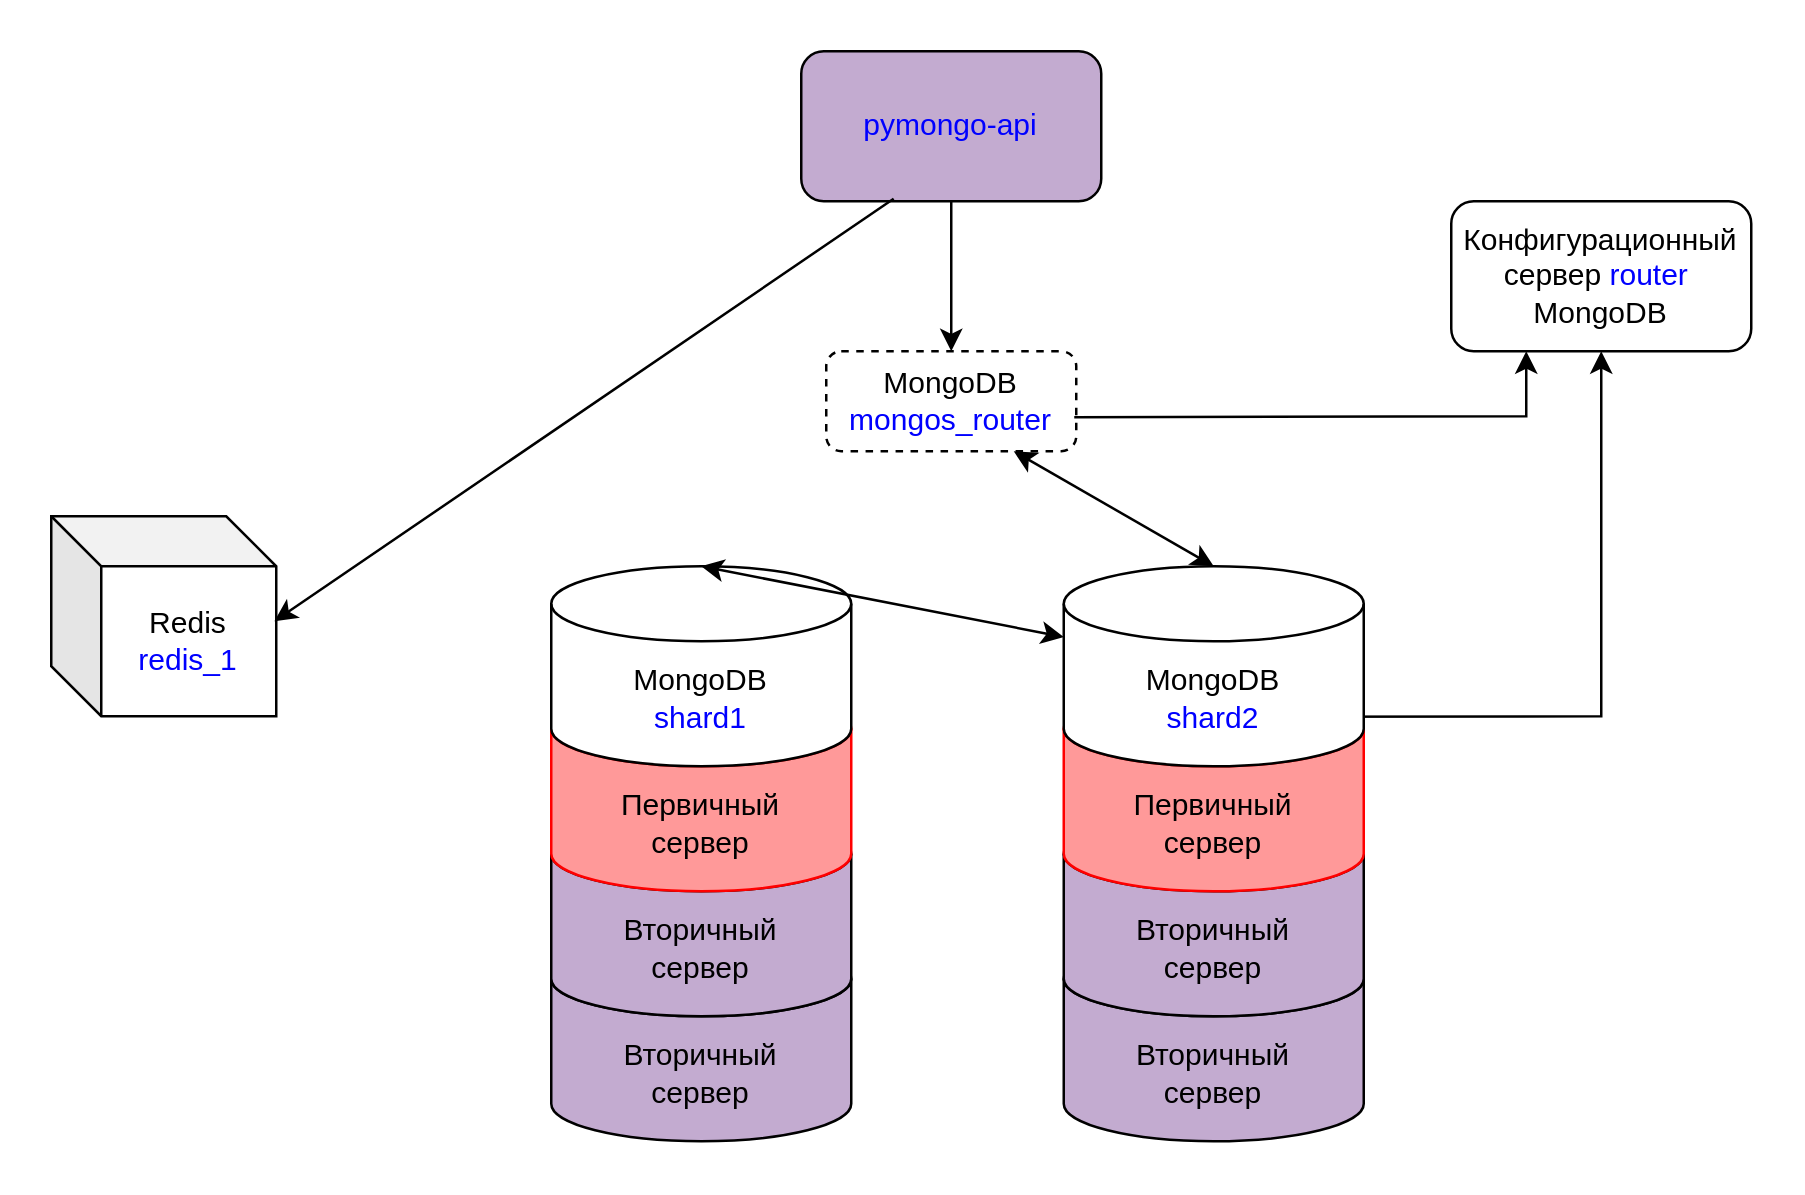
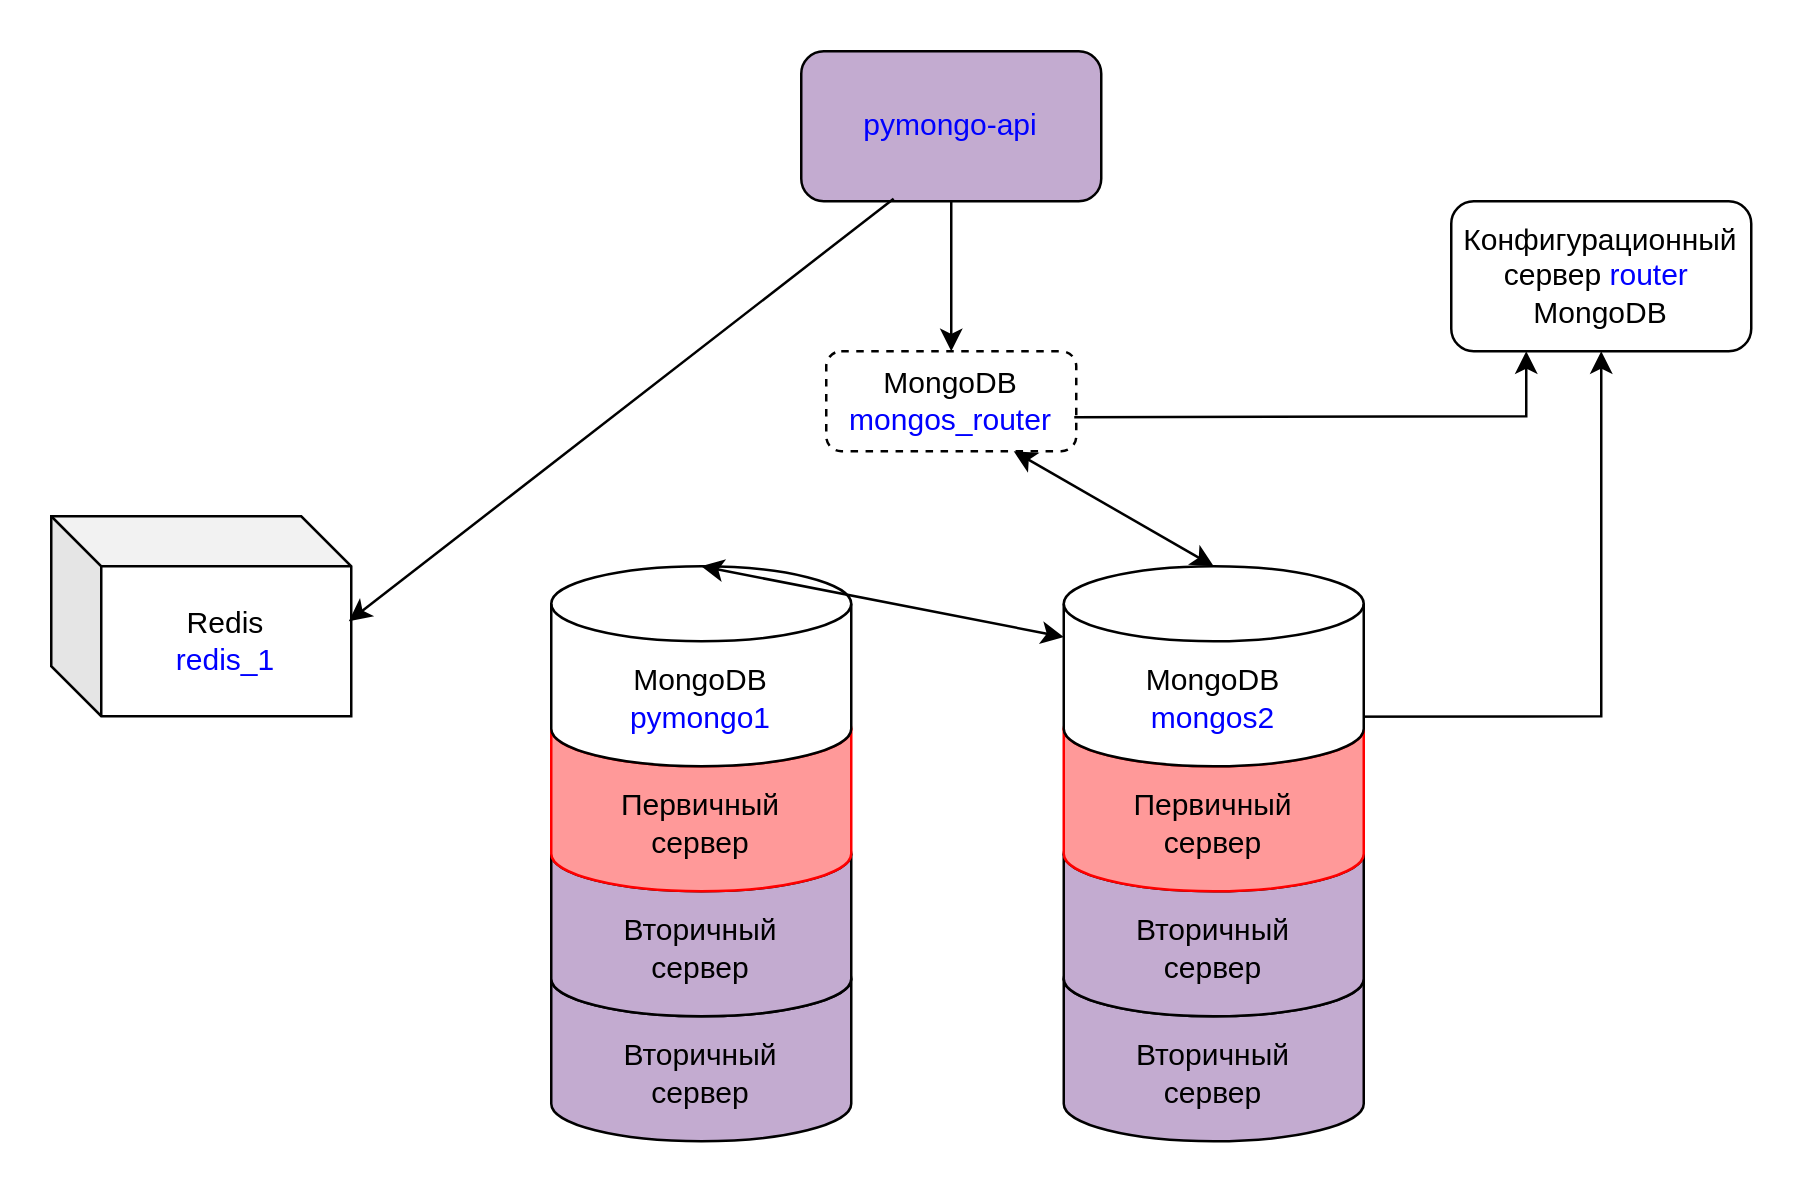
  <mxCell id="0" />
  <mxCell id="1" parent="0" />
  <mxCell id="2" value="Вторичный&lt;div&gt;сервер&lt;/div&gt;" style="shape=cylinder3;whiteSpace=wrap;html=1;boundedLbl=1;backgroundOutline=1;size=15;fillColor=#C3ABD0;" parent="1" vertex="1"><mxGeometry x="425" y="376" width="120" height="80" as="geometry" /></mxCell>
  <mxCell id="3" value="Вторичный&lt;div&gt;сервер&lt;/div&gt;" style="shape=cylinder3;whiteSpace=wrap;html=1;boundedLbl=1;backgroundOutline=1;size=15;fillColor=#C3ABD0;" parent="1" vertex="1"><mxGeometry x="425" y="326" width="120" height="80" as="geometry" /></mxCell>
  <mxCell id="4" value="Вторичный&lt;div&gt;сервер&lt;/div&gt;" style="shape=cylinder3;whiteSpace=wrap;html=1;boundedLbl=1;backgroundOutline=1;size=15;fillColor=#C3ABD0;" parent="1" vertex="1"><mxGeometry x="220" y="376" width="120" height="80" as="geometry" /></mxCell>
  <mxCell id="5" value="Вторичный&lt;div&gt;сервер&lt;/div&gt;" style="shape=cylinder3;whiteSpace=wrap;html=1;boundedLbl=1;backgroundOutline=1;size=15;fillColor=#C3ABD0;" parent="1" vertex="1"><mxGeometry x="220" y="326" width="120" height="80" as="geometry" /></mxCell>
  <mxCell id="6" value="Первичный&lt;div&gt;сервер&lt;/div&gt;" style="shape=cylinder3;whiteSpace=wrap;html=1;boundedLbl=1;backgroundOutline=1;size=15;strokeColor=#FF0000;fillColor=#FF9999;" parent="1" vertex="1"><mxGeometry x="425" y="276" width="120" height="80" as="geometry" /></mxCell>
  <mxCell id="7" value="Первичный&lt;div&gt;сервер&lt;/div&gt;" style="shape=cylinder3;whiteSpace=wrap;html=1;boundedLbl=1;backgroundOutline=1;size=15;strokeColor=#FF0000;fillColor=#FF9999;" parent="1" vertex="1"><mxGeometry x="220" y="276" width="120" height="80" as="geometry" /></mxCell>
- <mxCell id="8" value="MongoDB&lt;div&gt;&lt;font color=&quot;#0000ff&quot;&gt;shard1&lt;/font&gt;&lt;/div&gt;" style="shape=cylinder3;whiteSpace=wrap;html=1;boundedLbl=1;backgroundOutline=1;size=15;" parent="1" vertex="1"><mxGeometry x="220" y="226" width="120" height="80" as="geometry" /></mxCell>
+ <mxCell id="8" value="MongoDB&lt;div&gt;&lt;font color=&quot;#0000ff&quot;&gt;pymongo1&lt;/font&gt;&lt;/div&gt;" style="shape=cylinder3;whiteSpace=wrap;html=1;boundedLbl=1;backgroundOutline=1;size=15;" parent="1" vertex="1"><mxGeometry x="220" y="226" width="120" height="80" as="geometry" /></mxCell>
  <mxCell id="9" value="&lt;div&gt;MongoDB&lt;/div&gt;&lt;div&gt;&lt;font color=&quot;#0000ff&quot;&gt;mongos_router&lt;/font&gt;&lt;/div&gt;" style="rounded=1;whiteSpace=wrap;html=1;dashed=1;" parent="1" vertex="1"><mxGeometry x="330" y="140" width="100" height="40" as="geometry" /></mxCell>
  <mxCell id="10" value="Конфигурационный сервер &lt;font color=&quot;#0000ff&quot;&gt;router&lt;/font&gt;&amp;nbsp;&lt;div&gt;MongoDB&lt;/div&gt;" style="rounded=1;whiteSpace=wrap;html=1;" parent="1" vertex="1"><mxGeometry x="580" y="80" width="120" height="60" as="geometry" /></mxCell>
  <mxCell id="11" value="" style="endArrow=classic;html=1;rounded=0;exitX=0.5;exitY=1;exitDx=0;exitDy=0;entryX=0.5;entryY=0;entryDx=0;entryDy=0;" parent="1" target="9" edge="1"><mxGeometry width="50" height="50" relative="1" as="geometry"><mxPoint x="380" y="80" as="sourcePoint" /><mxPoint x="440" y="206" as="targetPoint" /></mxGeometry></mxCell>
  <mxCell id="12" value="" style="endArrow=classic;html=1;rounded=0;entryX=0.5;entryY=1;entryDx=0;entryDy=0;exitX=1.043;exitY=0.753;exitDx=0;exitDy=0;exitPerimeter=0;" parent="1" target="10" edge="1"><mxGeometry width="50" height="50" relative="1" as="geometry"><mxPoint x="507.58" y="286.24" as="sourcePoint" /><mxPoint x="440" y="206" as="targetPoint" /><Array as="points"><mxPoint x="640" y="286" /></Array></mxGeometry></mxCell>
- <mxCell id="13" value="MongoDB&lt;div&gt;&lt;span style=&quot;background-color: initial;&quot;&gt;&lt;font color=&quot;#0000ff&quot;&gt;shard2&lt;/font&gt;&lt;/span&gt;&lt;/div&gt;" style="shape=cylinder3;whiteSpace=wrap;html=1;boundedLbl=1;backgroundOutline=1;size=15;" parent="1" vertex="1"><mxGeometry x="425" y="226" width="120" height="80" as="geometry" /></mxCell>
+ <mxCell id="13" value="MongoDB&lt;div&gt;&lt;span style=&quot;background-color: initial;&quot;&gt;&lt;font color=&quot;#0000ff&quot;&gt;mongos2&lt;/font&gt;&lt;/span&gt;&lt;/div&gt;" style="shape=cylinder3;whiteSpace=wrap;html=1;boundedLbl=1;backgroundOutline=1;size=15;" parent="1" vertex="1"><mxGeometry x="425" y="226" width="120" height="80" as="geometry" /></mxCell>
  <mxCell id="14" value="&lt;font color=&quot;#0000ff&quot;&gt;pymongo-api&lt;/font&gt;" style="rounded=1;whiteSpace=wrap;html=1;fillColor=#c3abd0;" parent="1" vertex="1"><mxGeometry x="320" y="20" width="120" height="60" as="geometry" /></mxCell>
  <mxCell id="15" value="" style="endArrow=classic;startArrow=classic;html=1;rounded=0;exitX=0.5;exitY=0;exitDx=0;exitDy=0;exitPerimeter=0;entryX=0.75;entryY=1;entryDx=0;entryDy=0;" parent="1" source="13" target="9" edge="1"><mxGeometry width="50" height="50" relative="1" as="geometry"><mxPoint x="240" y="146" as="sourcePoint" /><mxPoint x="290" y="96" as="targetPoint" /></mxGeometry></mxCell>
  <mxCell id="16" value="" style="endArrow=classic;startArrow=classic;html=1;rounded=0;exitX=0.5;exitY=0;exitDx=0;exitDy=0;exitPerimeter=0;" parent="1" source="8" target="13" edge="1"><mxGeometry width="50" height="50" relative="1" as="geometry"><mxPoint x="495" y="236" as="sourcePoint" /><mxPoint x="415" y="190" as="targetPoint" /></mxGeometry></mxCell>
  <mxCell id="17" value="" style="endArrow=classic;html=1;rounded=0;entryX=0.25;entryY=1;entryDx=0;entryDy=0;exitX=0.992;exitY=0.659;exitDx=0;exitDy=0;exitPerimeter=0;" parent="1" source="9" target="10" edge="1"><mxGeometry width="50" height="50" relative="1" as="geometry"><mxPoint x="240" y="146" as="sourcePoint" /><mxPoint x="560" y="96" as="targetPoint" /><Array as="points"><mxPoint x="610" y="166" /></Array></mxGeometry></mxCell>
- <mxCell id="18" value="Redis&lt;br&gt;&lt;font color=&quot;#0000ff&quot;&gt;redis_1&lt;/font&gt;" style="shape=cube;whiteSpace=wrap;html=1;boundedLbl=1;backgroundOutline=1;darkOpacity=0.05;darkOpacity2=0.1;" vertex="1" parent="1"><mxGeometry x="20" y="206" width="90" height="80" as="geometry" /></mxCell>
+ <mxCell id="18" value="Redis&lt;br&gt;&lt;font color=&quot;#0000ff&quot;&gt;redis_1&lt;/font&gt;" style="shape=cube;whiteSpace=wrap;html=1;boundedLbl=1;backgroundOutline=1;darkOpacity=0.05;darkOpacity2=0.1;" vertex="1" parent="1"><mxGeometry x="20" y="206" width="120" height="80" as="geometry" /></mxCell>
  <mxCell id="19" value="" style="endArrow=classic;html=1;rounded=0;exitX=0.308;exitY=0.983;exitDx=0;exitDy=0;exitPerimeter=0;entryX=0.992;entryY=0.525;entryDx=0;entryDy=0;entryPerimeter=0;" edge="1" parent="1" source="14" target="18"><mxGeometry width="50" height="50" relative="1" as="geometry"><mxPoint x="120" y="276" as="sourcePoint" /><mxPoint x="170" y="226" as="targetPoint" /></mxGeometry></mxCell>
